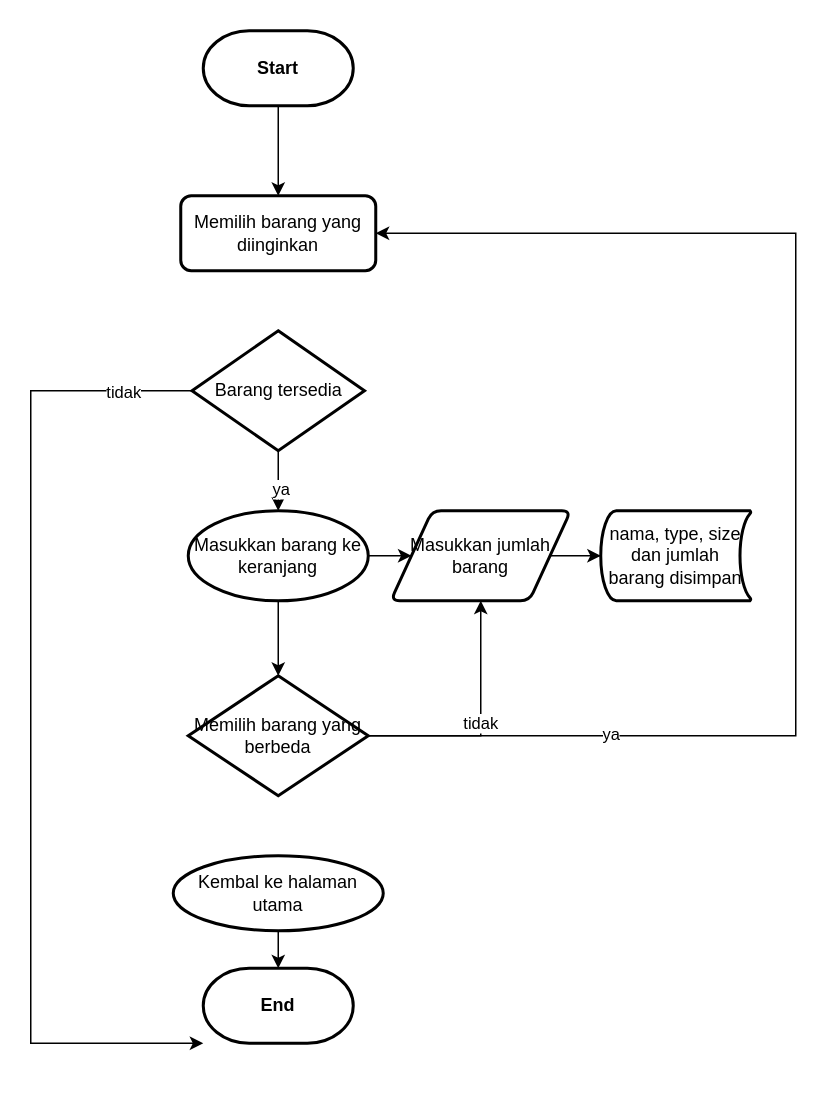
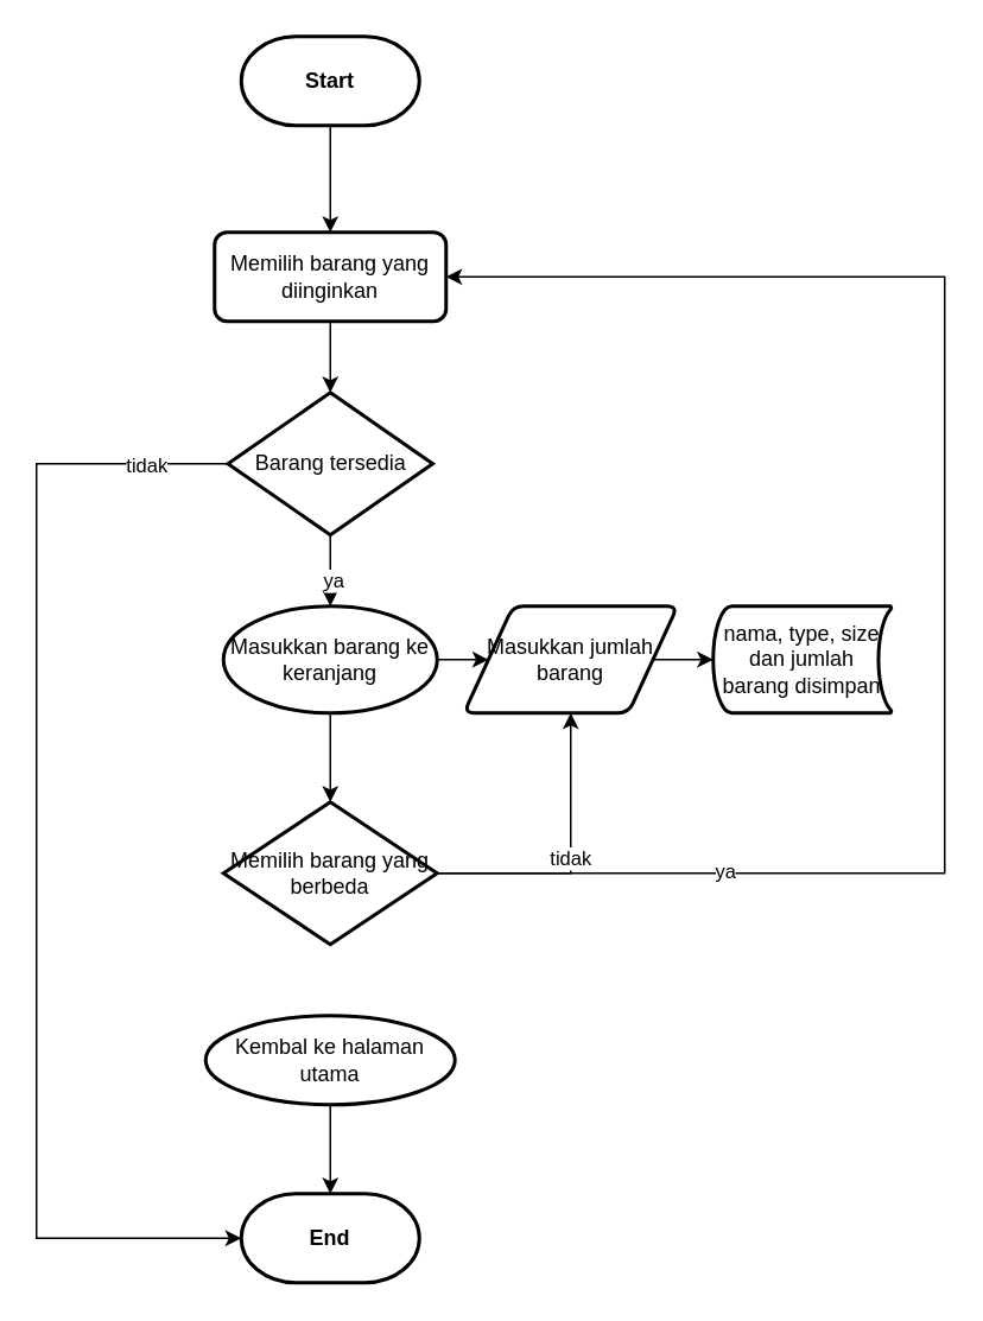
  <mxCell id="0" />
  <mxCell id="1" parent="0" />
  <mxCell id="2" style="edgeStyle=orthogonalEdgeStyle;rounded=0;orthogonalLoop=1;jettySize=auto;html=1;" edge="1" parent="1" source="3" target="5"><mxGeometry relative="1" as="geometry" /></mxCell>
  <mxCell id="3" value="&lt;b&gt;Start&lt;/b&gt;" style="strokeWidth=2;html=1;shape=mxgraph.flowchart.terminator;whiteSpace=wrap;" vertex="1" parent="1"><mxGeometry x="135" y="20" width="100" height="50" as="geometry" /></mxCell>
+ <mxCell id="4" style="edgeStyle=orthogonalEdgeStyle;rounded=0;orthogonalLoop=1;jettySize=auto;html=1;entryX=0.5;entryY=0;entryDx=0;entryDy=0;entryPerimeter=0;" edge="1" parent="1" source="5" target="10"><mxGeometry relative="1" as="geometry" /></mxCell>
  <mxCell id="5" value="Memilih barang yang diinginkan" style="rounded=1;whiteSpace=wrap;html=1;absoluteArcSize=1;arcSize=14;strokeWidth=2;" vertex="1" parent="1"><mxGeometry x="120" y="130" width="130" height="50" as="geometry" /></mxCell>
  <mxCell id="6" style="edgeStyle=orthogonalEdgeStyle;rounded=0;orthogonalLoop=1;jettySize=auto;html=1;" edge="1" parent="1" source="10" target="14"><mxGeometry relative="1" as="geometry" /></mxCell>
  <mxCell id="7" value="ya" style="edgeLabel;html=1;align=center;verticalAlign=middle;resizable=0;points=[];" vertex="1" connectable="0" parent="6"><mxGeometry x="0.24" y="1" relative="1" as="geometry"><mxPoint as="offset" /></mxGeometry></mxCell>
  <mxCell id="8" style="edgeStyle=orthogonalEdgeStyle;rounded=0;orthogonalLoop=1;jettySize=auto;html=1;" edge="1" parent="1" source="10" target="11"><mxGeometry relative="1" as="geometry"><Array as="points"><mxPoint x="20" y="260" /><mxPoint x="20" y="695" /></Array></mxGeometry></mxCell>
  <mxCell id="9" value="tidak" style="edgeLabel;html=1;align=center;verticalAlign=middle;resizable=0;points=[];" vertex="1" connectable="0" parent="8"><mxGeometry x="-0.859" relative="1" as="geometry"><mxPoint as="offset" /></mxGeometry></mxCell>
  <mxCell id="10" value="Barang tersedia" style="strokeWidth=2;html=1;shape=mxgraph.flowchart.decision;whiteSpace=wrap;" vertex="1" parent="1"><mxGeometry x="127.5" y="220" width="115" height="80" as="geometry" /></mxCell>
- <mxCell id="11" value="&lt;b&gt;End&lt;/b&gt;" style="strokeWidth=2;html=1;shape=mxgraph.flowchart.terminator;whiteSpace=wrap;" vertex="1" parent="1"><mxGeometry x="135" y="645" width="100" height="50" as="geometry" /></mxCell>
+ <mxCell id="11" value="&lt;b&gt;End&lt;/b&gt;" style="strokeWidth=2;html=1;shape=mxgraph.flowchart.terminator;whiteSpace=wrap;" vertex="1" parent="1"><mxGeometry x="135" y="670" width="100" height="50" as="geometry" /></mxCell>
  <mxCell id="12" style="edgeStyle=orthogonalEdgeStyle;rounded=0;orthogonalLoop=1;jettySize=auto;html=1;" edge="1" parent="1" source="14" target="16"><mxGeometry relative="1" as="geometry" /></mxCell>
  <mxCell id="13" style="edgeStyle=orthogonalEdgeStyle;rounded=0;orthogonalLoop=1;jettySize=auto;html=1;" edge="1" parent="1" source="14" target="21"><mxGeometry relative="1" as="geometry" /></mxCell>
  <mxCell id="14" value="Masukkan barang ke keranjang" style="ellipse;whiteSpace=wrap;html=1;absoluteArcSize=1;arcSize=14;strokeWidth=2;" vertex="1" parent="1"><mxGeometry x="125" y="340" width="120" height="60" as="geometry" /></mxCell>
  <mxCell id="15" style="edgeStyle=orthogonalEdgeStyle;rounded=0;orthogonalLoop=1;jettySize=auto;html=1;" edge="1" parent="1" source="16" target="17"><mxGeometry relative="1" as="geometry" /></mxCell>
  <mxCell id="16" value="Masukkan jumlah barang" style="shape=parallelogram;html=1;strokeWidth=2;perimeter=parallelogramPerimeter;whiteSpace=wrap;rounded=1;arcSize=12;size=0.23;" vertex="1" parent="1"><mxGeometry x="260" y="340" width="120" height="60" as="geometry" /></mxCell>
  <mxCell id="17" value="nama, type, size dan jumlah barang disimpan" style="strokeWidth=2;html=1;shape=mxgraph.flowchart.stored_data;whiteSpace=wrap;" vertex="1" parent="1"><mxGeometry x="400" y="340" width="100" height="60" as="geometry" /></mxCell>
  <mxCell id="18" style="edgeStyle=orthogonalEdgeStyle;rounded=0;orthogonalLoop=1;jettySize=auto;html=1;entryX=1;entryY=0.5;entryDx=0;entryDy=0;" edge="1" parent="1" source="21" target="5"><mxGeometry relative="1" as="geometry"><mxPoint x="510" y="280" as="targetPoint" /><Array as="points"><mxPoint x="530" y="490" /><mxPoint x="530" y="155" /></Array></mxGeometry></mxCell>
  <mxCell id="19" value="ya" style="edgeLabel;html=1;align=center;verticalAlign=middle;resizable=0;points=[];" vertex="1" connectable="0" parent="18"><mxGeometry x="-0.642" y="2" relative="1" as="geometry"><mxPoint as="offset" /></mxGeometry></mxCell>
  <mxCell id="20" value="tidak" style="edgeStyle=orthogonalEdgeStyle;rounded=0;orthogonalLoop=1;jettySize=auto;html=1;" edge="1" parent="1" source="21" target="16"><mxGeometry relative="1" as="geometry" /></mxCell>
  <mxCell id="21" value="Memilih barang yang berbeda" style="strokeWidth=2;html=1;shape=mxgraph.flowchart.decision;whiteSpace=wrap;" vertex="1" parent="1"><mxGeometry x="125" y="450" width="120" height="80" as="geometry" /></mxCell>
  <mxCell id="22" style="edgeStyle=orthogonalEdgeStyle;rounded=0;orthogonalLoop=1;jettySize=auto;html=1;entryX=0.5;entryY=0;entryDx=0;entryDy=0;entryPerimeter=0;" edge="1" parent="1" source="23" target="11"><mxGeometry relative="1" as="geometry" /></mxCell>
  <mxCell id="23" value="Kembal ke halaman utama" style="ellipse;whiteSpace=wrap;html=1;absoluteArcSize=1;arcSize=14;strokeWidth=2;" vertex="1" parent="1"><mxGeometry x="115" y="570" width="140" height="50" as="geometry" /></mxCell>
